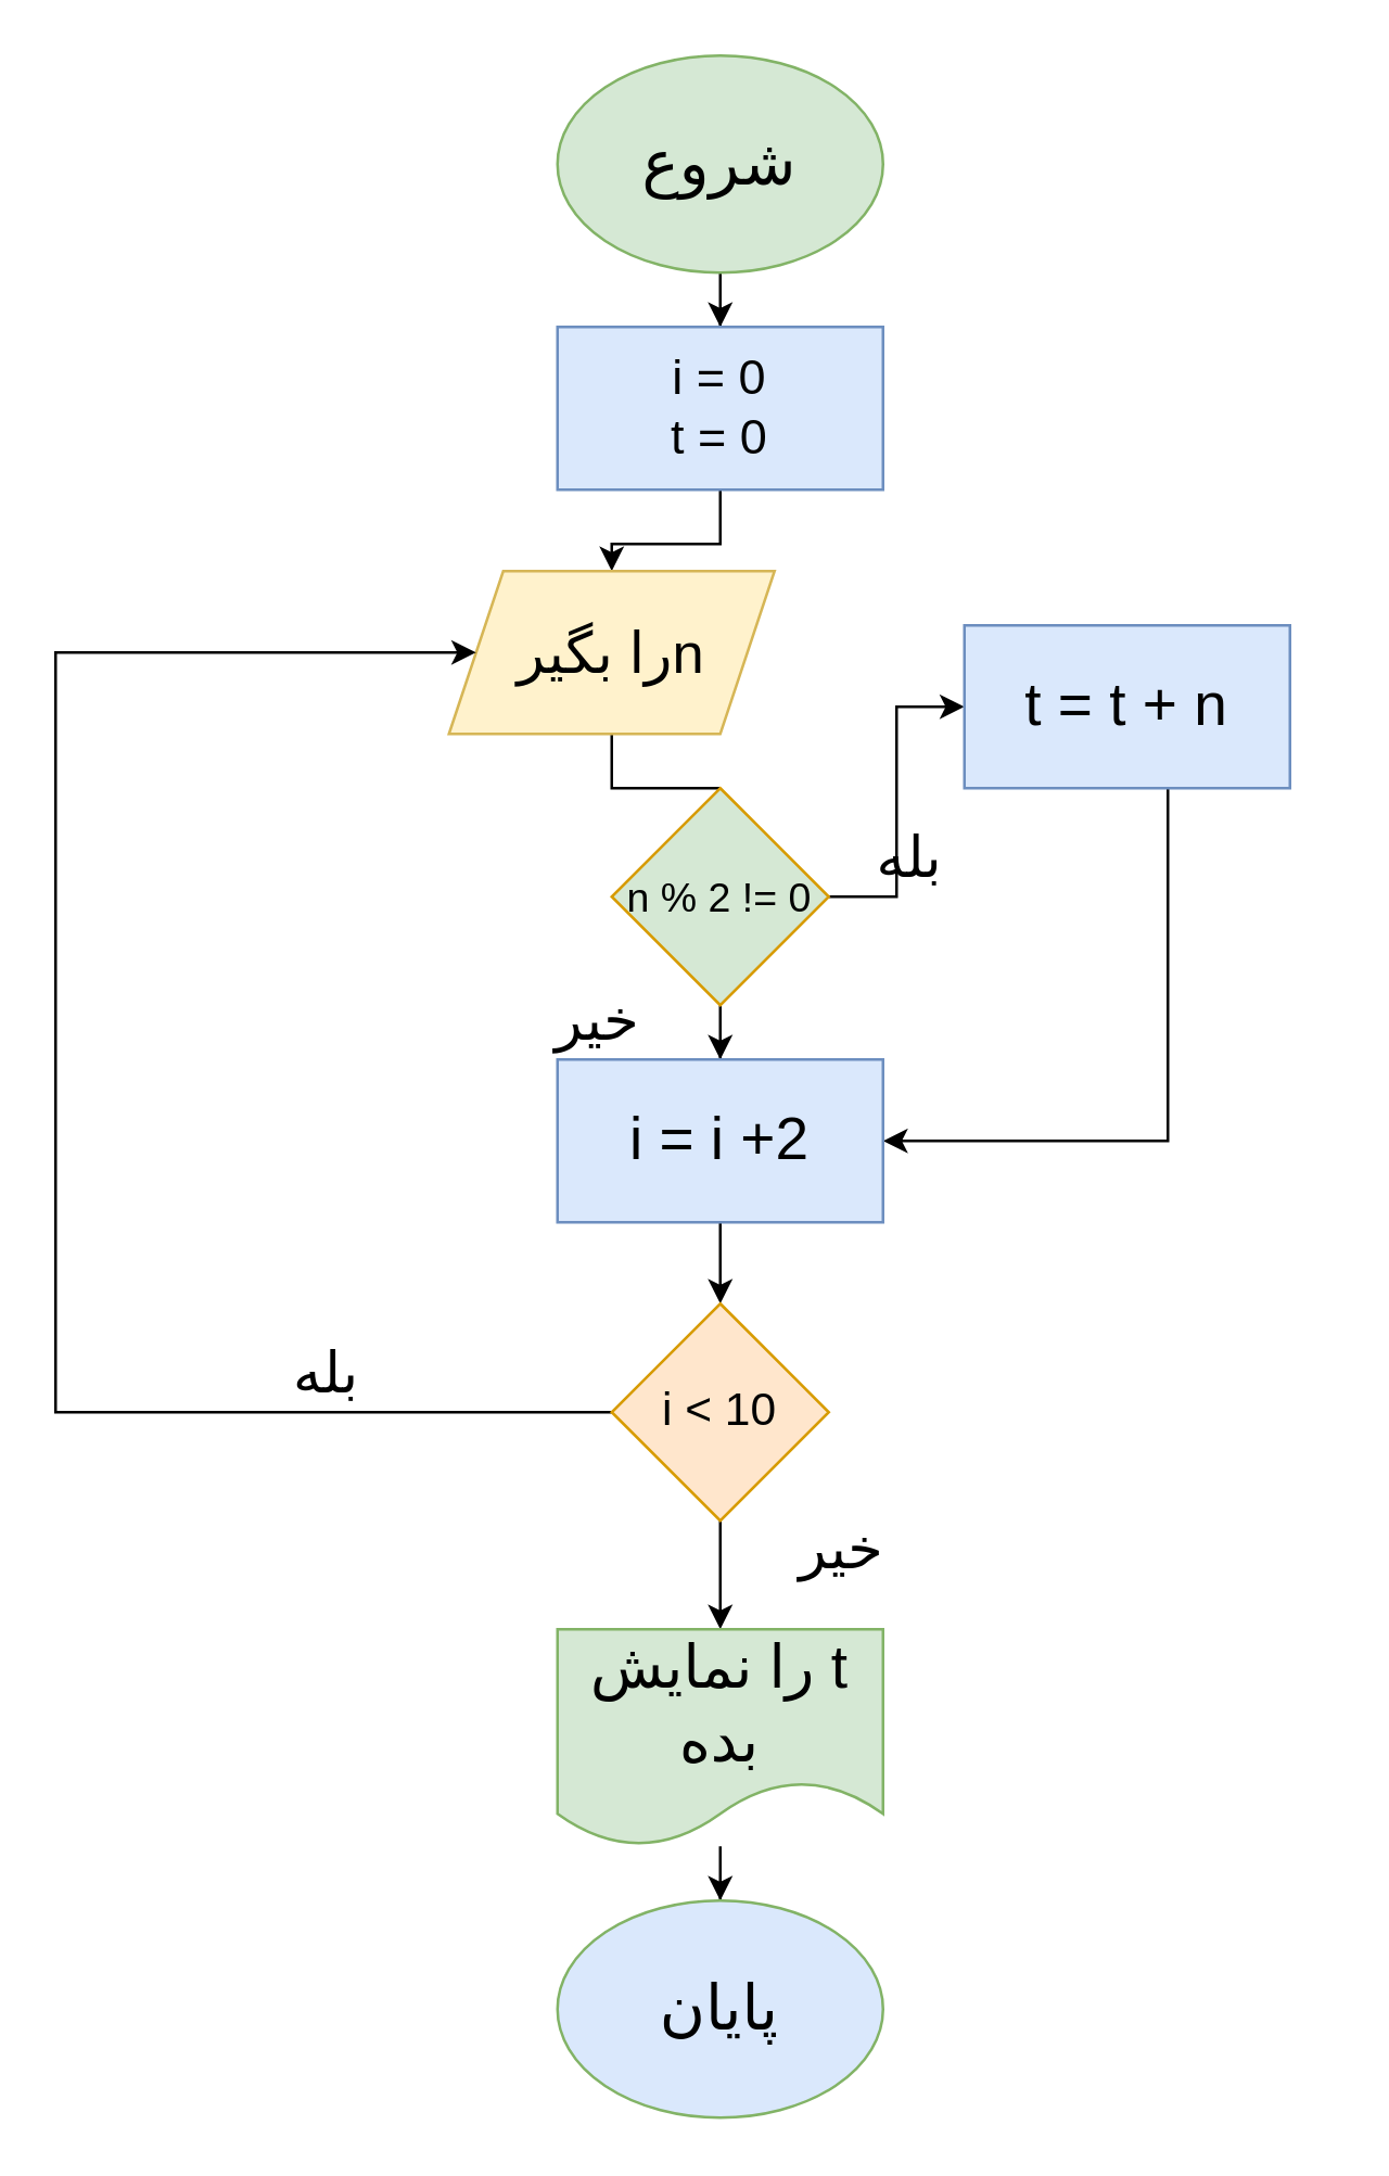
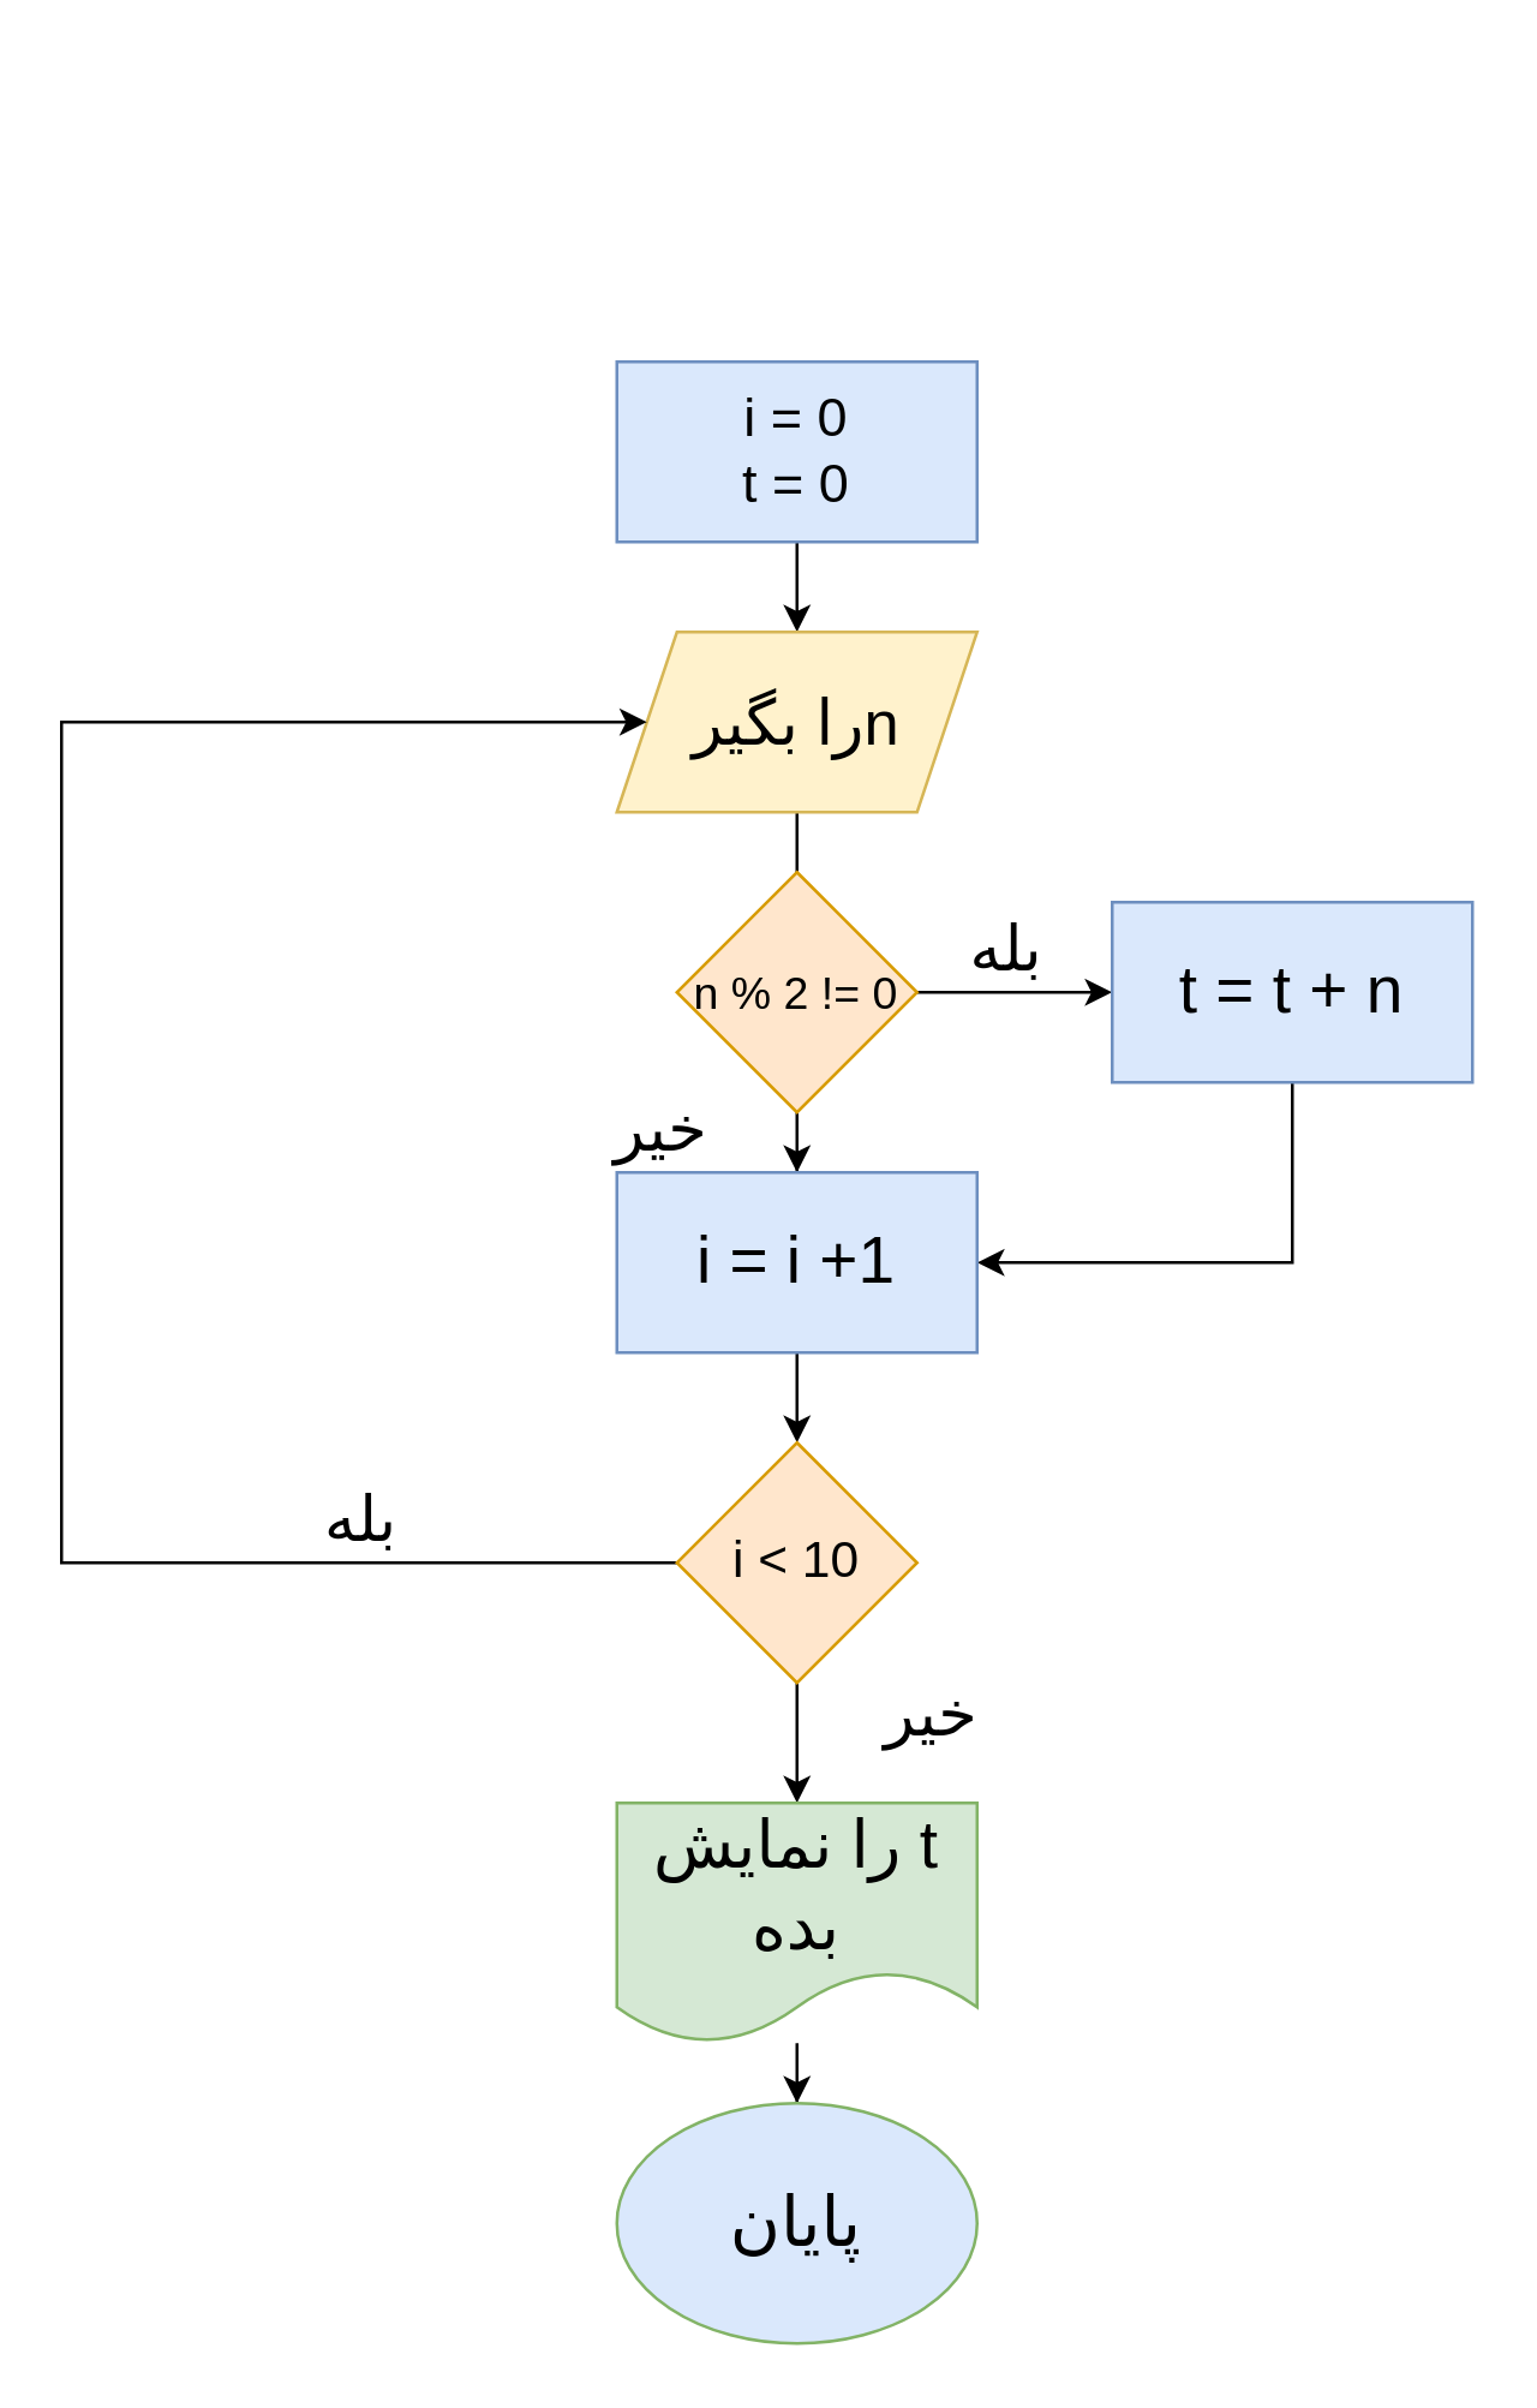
  <mxCell id="0" />
  <mxCell id="1" parent="0" />
- <mxCell id="2" value="" style="edgeStyle=orthogonalEdgeStyle;rounded=0;orthogonalLoop=1;jettySize=auto;html=1;" edge="1" parent="1" source="3" target="5"><mxGeometry relative="1" as="geometry" /></mxCell>
- <mxCell id="3" value="&lt;font style=&quot;font-size: 23px;&quot;&gt;شروع&lt;/font&gt;" style="ellipse;whiteSpace=wrap;html=1;fillColor=#d5e8d4;strokeColor=#82b366;" vertex="1" parent="1"><mxGeometry x="205" width="120" height="80" as="geometry" y="20" /></mxCell>
  <mxCell id="4" value="" style="edgeStyle=orthogonalEdgeStyle;rounded=0;orthogonalLoop=1;jettySize=auto;html=1;" edge="1" parent="1" source="5" target="7"><mxGeometry relative="1" as="geometry" /></mxCell>
  <mxCell id="5" value="&lt;font style=&quot;font-size: 18px;&quot;&gt;i = 0&lt;br&gt;t = 0&lt;/font&gt;" style="rounded=0;whiteSpace=wrap;html=1;fillColor=#dae8fc;strokeColor=#6c8ebf;" vertex="1" parent="1"><mxGeometry x="205" y="120" width="120" height="60" as="geometry" /></mxCell>
  <mxCell id="6" value="" style="edgeStyle=orthogonalEdgeStyle;rounded=0;orthogonalLoop=1;jettySize=auto;html=1;endArrow=none;" edge="1" parent="1" source="7" target="10"><mxGeometry relative="1" as="geometry" /></mxCell>
- <mxCell id="7" value="&lt;div style=&quot;direction: rtl;&quot;&gt;&lt;span style=&quot;background-color: initial;&quot;&gt;&lt;font style=&quot;font-size: 21px;&quot;&gt;nرا بگیر&lt;/font&gt;&lt;/span&gt;&lt;/div&gt;" style="shape=parallelogram;perimeter=parallelogramPerimeter;whiteSpace=wrap;html=1;fixedSize=1;fillColor=#fff2cc;strokeColor=#d6b656;" vertex="1" parent="1"><mxGeometry x="165" y="210" width="120" height="60" as="geometry" /></mxCell>
+ <mxCell id="7" value="&lt;div style=&quot;direction: rtl;&quot;&gt;&lt;span style=&quot;background-color: initial;&quot;&gt;&lt;font style=&quot;font-size: 21px;&quot;&gt;nرا بگیر&lt;/font&gt;&lt;/span&gt;&lt;/div&gt;" style="shape=parallelogram;perimeter=parallelogramPerimeter;whiteSpace=wrap;html=1;fixedSize=1;fillColor=#fff2cc;strokeColor=#d6b656;" vertex="1" parent="1"><mxGeometry x="205" y="210" width="120" height="60" as="geometry" /></mxCell>
  <mxCell id="8" style="edgeStyle=orthogonalEdgeStyle;rounded=0;orthogonalLoop=1;jettySize=auto;html=1;entryX=0;entryY=0.5;entryDx=0;entryDy=0;" edge="1" parent="1" source="10" target="12"><mxGeometry relative="1" as="geometry" /></mxCell>
  <mxCell id="9" value="" style="edgeStyle=orthogonalEdgeStyle;rounded=0;orthogonalLoop=1;jettySize=auto;html=1;" edge="1" parent="1" source="10" target="15"><mxGeometry relative="1" as="geometry" /></mxCell>
- <mxCell id="10" value="&lt;font style=&quot;font-size: 15px;&quot;&gt;n % 2 != 0&lt;/font&gt;" style="rhombus;whiteSpace=wrap;html=1;fillColor=#d5e8d4;strokeColor=#d79b00;" vertex="1" parent="1"><mxGeometry x="225" y="290" width="80" height="80" as="geometry" /></mxCell>
+ <mxCell id="10" value="&lt;font style=&quot;font-size: 15px;&quot;&gt;n % 2 != 0&lt;/font&gt;" style="rhombus;whiteSpace=wrap;html=1;fillColor=#ffe6cc;strokeColor=#d79b00;" vertex="1" parent="1"><mxGeometry x="225" y="290" width="80" height="80" as="geometry" /></mxCell>
  <mxCell id="11" style="edgeStyle=orthogonalEdgeStyle;rounded=0;orthogonalLoop=1;jettySize=auto;html=1;entryX=1;entryY=0.5;entryDx=0;entryDy=0;" edge="1" parent="1" source="12" target="15"><mxGeometry relative="1" as="geometry"><Array as="points"><mxPoint x="430" y="420" /></Array></mxGeometry></mxCell>
- <mxCell id="12" value="&lt;font style=&quot;font-size: 22px;&quot;&gt;t = t + n&lt;/font&gt;" style="rounded=0;whiteSpace=wrap;html=1;fillColor=#dae8fc;strokeColor=#6c8ebf;" vertex="1" parent="1"><mxGeometry x="355" y="230" width="120" height="60" as="geometry" /></mxCell>
+ <mxCell id="12" value="&lt;font style=&quot;font-size: 22px;&quot;&gt;t = t + n&lt;/font&gt;" style="rounded=0;whiteSpace=wrap;html=1;fillColor=#dae8fc;strokeColor=#6c8ebf;" vertex="1" parent="1"><mxGeometry x="370" y="300" width="120" height="60" as="geometry" /></mxCell>
  <mxCell id="13" value="&lt;font style=&quot;font-size: 21px;&quot;&gt;بله&lt;/font&gt;" style="text;html=1;strokeColor=none;fillColor=none;align=center;verticalAlign=middle;whiteSpace=wrap;rounded=0;" vertex="1" parent="1"><mxGeometry x="305" y="300" width="60" height="30" as="geometry" /></mxCell>
  <mxCell id="14" value="" style="edgeStyle=orthogonalEdgeStyle;rounded=0;orthogonalLoop=1;jettySize=auto;html=1;" edge="1" parent="1" source="15" target="19"><mxGeometry relative="1" as="geometry" /></mxCell>
- <mxCell id="15" value="&lt;span style=&quot;font-size: 22px;&quot;&gt;i = i +2&lt;/span&gt;" style="rounded=0;whiteSpace=wrap;html=1;fillColor=#dae8fc;strokeColor=#6c8ebf;" vertex="1" parent="1"><mxGeometry x="205" y="390" width="120" height="60" as="geometry" /></mxCell>
+ <mxCell id="15" value="&lt;span style=&quot;font-size: 22px;&quot;&gt;i = i +1&lt;/span&gt;" style="rounded=0;whiteSpace=wrap;html=1;fillColor=#dae8fc;strokeColor=#6c8ebf;" vertex="1" parent="1"><mxGeometry x="205" y="390" width="120" height="60" as="geometry" /></mxCell>
  <mxCell id="16" value="&lt;font style=&quot;font-size: 21px;&quot;&gt;خیر&lt;/font&gt;" style="text;html=1;strokeColor=none;fillColor=none;align=center;verticalAlign=middle;whiteSpace=wrap;rounded=0;" vertex="1" parent="1"><mxGeometry x="190" y="360" width="60" height="30" as="geometry" /></mxCell>
  <mxCell id="17" style="edgeStyle=orthogonalEdgeStyle;rounded=0;orthogonalLoop=1;jettySize=auto;html=1;entryX=0;entryY=0.5;entryDx=0;entryDy=0;" edge="1" parent="1" source="19" target="7"><mxGeometry relative="1" as="geometry"><Array as="points"><mxPoint x="20" y="520" /><mxPoint x="20" y="240" /></Array></mxGeometry></mxCell>
  <mxCell id="18" value="" style="edgeStyle=orthogonalEdgeStyle;rounded=0;orthogonalLoop=1;jettySize=auto;html=1;" edge="1" parent="1" source="19" target="22"><mxGeometry relative="1" as="geometry" /></mxCell>
  <mxCell id="19" value="&lt;font style=&quot;font-size: 17px;&quot;&gt;i &amp;lt; 10&lt;/font&gt;" style="rhombus;whiteSpace=wrap;html=1;fillColor=#ffe6cc;strokeColor=#d79b00;" vertex="1" parent="1"><mxGeometry x="225" y="480" width="80" height="80" as="geometry" /></mxCell>
  <mxCell id="20" value="&lt;font style=&quot;font-size: 21px;&quot;&gt;بله&lt;/font&gt;" style="text;html=1;strokeColor=none;fillColor=none;align=center;verticalAlign=middle;whiteSpace=wrap;rounded=0;" vertex="1" parent="1"><mxGeometry x="90" y="490" width="60" height="30" as="geometry" /></mxCell>
  <mxCell id="21" value="" style="edgeStyle=orthogonalEdgeStyle;rounded=0;orthogonalLoop=1;jettySize=auto;html=1;" edge="1" parent="1" source="22" target="24"><mxGeometry relative="1" as="geometry" /></mxCell>
  <mxCell id="22" value="&lt;div style=&quot;direction: rtl;&quot;&gt;&lt;span style=&quot;background-color: initial;&quot;&gt;&lt;font style=&quot;font-size: 22px;&quot;&gt;t را نمایش بده&lt;/font&gt;&lt;/span&gt;&lt;/div&gt;" style="shape=document;whiteSpace=wrap;html=1;boundedLbl=1;fillColor=#d5e8d4;strokeColor=#82b366;" vertex="1" parent="1"><mxGeometry x="205" y="600" width="120" height="80" as="geometry" /></mxCell>
  <mxCell id="23" value="&lt;font style=&quot;font-size: 21px;&quot;&gt;خیر&lt;/font&gt;" style="text;html=1;strokeColor=none;fillColor=none;align=center;verticalAlign=middle;whiteSpace=wrap;rounded=0;" vertex="1" parent="1"><mxGeometry x="280" y="555" width="60" height="30" as="geometry" /></mxCell>
  <mxCell id="24" value="&lt;font style=&quot;font-size: 23px;&quot;&gt;پایان&lt;/font&gt;" style="ellipse;whiteSpace=wrap;html=1;fillColor=#dae8fc;strokeColor=#82b366;" vertex="1" parent="1"><mxGeometry x="205" y="700" width="120" height="80" as="geometry" /></mxCell>
